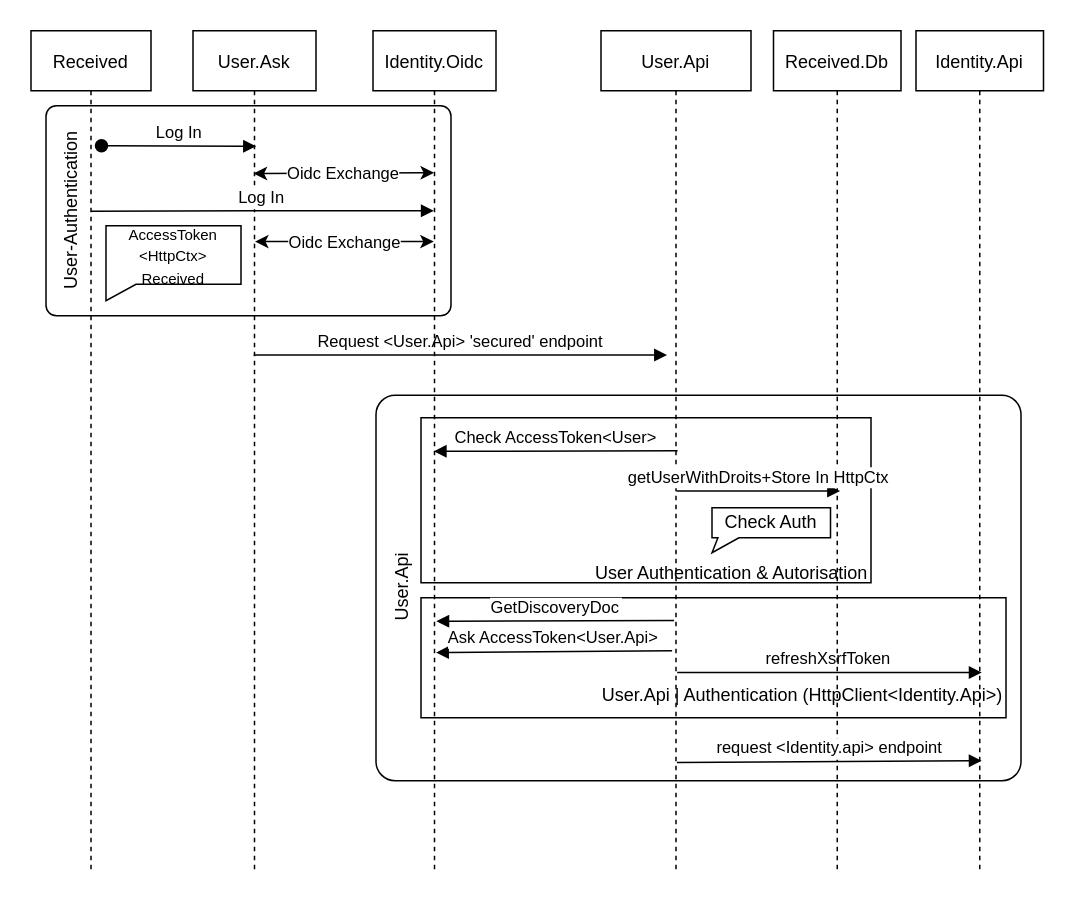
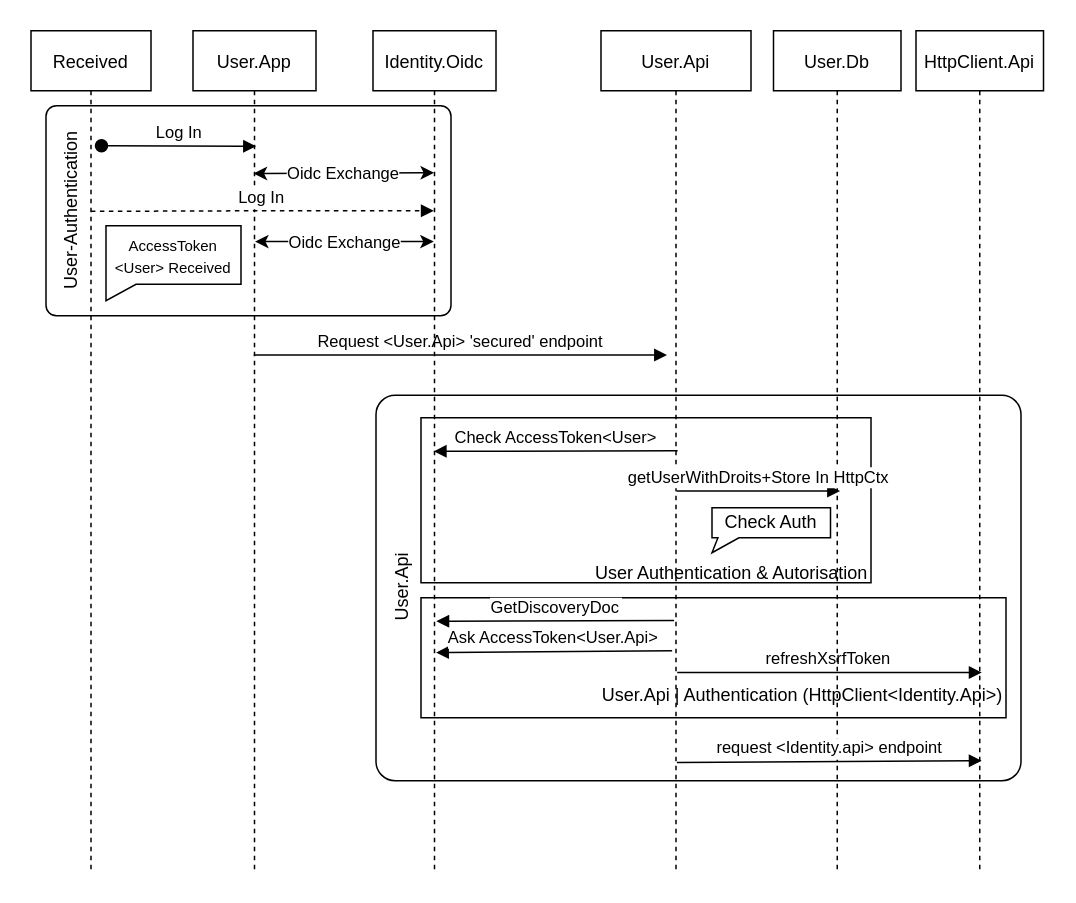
  <mxCell id="0" />
  <mxCell id="1" parent="0" />
  <mxCell id="2" value="&lt;p style=&quot;line-height: 0%;&quot;&gt;User-Authentication&lt;br&gt;&lt;/p&gt;" style="rounded=1;whiteSpace=wrap;html=1;align=center;verticalAlign=top;spacing=0;horizontal=0;arcSize=5;" parent="1" vertex="1"><mxGeometry x="30" y="70" width="270" height="140" as="geometry" /></mxCell>
  <mxCell id="3" value="&lt;p style=&quot;line-height: 0%;&quot;&gt;&lt;span style=&quot;background-color: initial;&quot;&gt;User.Api&lt;/span&gt;&lt;/p&gt;" style="rounded=1;whiteSpace=wrap;html=1;align=center;verticalAlign=top;spacing=0;horizontal=0;arcSize=5;" parent="1" vertex="1"><mxGeometry x="250" y="263" width="430" height="257" as="geometry" /></mxCell>
  <mxCell id="4" value="&lt;p style=&quot;line-height: 100%;&quot;&gt;&lt;br&gt;&lt;/p&gt;&lt;p style=&quot;line-height: 100%;&quot;&gt;&lt;br&gt;&lt;/p&gt;&lt;p style=&quot;line-height: 100%;&quot;&gt;&lt;br&gt;&lt;/p&gt;&lt;p style=&quot;line-height: 100%;&quot;&gt;&lt;br&gt;&lt;/p&gt;&lt;p style=&quot;line-height: 100%;&quot;&gt;User Authentication &amp;amp; Autorisation&lt;br&gt;&lt;/p&gt;" style="rounded=0;whiteSpace=wrap;html=1;align=right;" parent="1" vertex="1"><mxGeometry x="280" y="278" width="300" height="110" as="geometry" /></mxCell>
- <mxCell id="5" value="User.Ask" style="shape=umlLifeline;perimeter=lifelinePerimeter;container=1;collapsible=0;recursiveResize=0;rounded=0;shadow=0;strokeWidth=1;" parent="1" vertex="1"><mxGeometry x="128" y="20" width="82" height="560" as="geometry" /></mxCell>
- <mxCell id="6" value="Log In" style="verticalAlign=bottom;endArrow=block;shadow=0;strokeWidth=1;exitX=0.499;exitY=0.215;exitDx=0;exitDy=0;exitPerimeter=0;" parent="1" source="7" target="17" edge="1"><mxGeometry relative="1" as="geometry"><mxPoint x="65" y="140.05" as="sourcePoint" /><Array as="points"><mxPoint x="178" y="140" /></Array></mxGeometry></mxCell>
+ <mxCell id="5" value="User.App" style="shape=umlLifeline;perimeter=lifelinePerimeter;container=1;collapsible=0;recursiveResize=0;rounded=0;shadow=0;strokeWidth=1;" parent="1" vertex="1"><mxGeometry x="128" y="20" width="82" height="560" as="geometry" /></mxCell>
+ <mxCell id="6" value="Log In" style="verticalAlign=bottom;endArrow=block;shadow=0;strokeWidth=1;exitX=0.499;exitY=0.215;exitDx=0;exitDy=0;exitPerimeter=0;dashed=1;" parent="1" source="7" target="17" edge="1"><mxGeometry relative="1" as="geometry"><mxPoint x="65" y="140.05" as="sourcePoint" /><Array as="points"><mxPoint x="178" y="140" /></Array></mxGeometry></mxCell>
  <mxCell id="7" value="Received" style="shape=umlLifeline;perimeter=lifelinePerimeter;container=1;collapsible=0;recursiveResize=0;rounded=0;shadow=0;strokeWidth=1;" parent="1" vertex="1"><mxGeometry x="20" y="20" width="80" height="560" as="geometry" /></mxCell>
  <mxCell id="8" value="Oidc Exchange" style="endArrow=classic;startArrow=classic;html=1;rounded=0;exitX=0.493;exitY=0.17;exitDx=0;exitDy=0;exitPerimeter=0;entryX=0.496;entryY=0.169;entryDx=0;entryDy=0;entryPerimeter=0;" parent="1" source="5" target="17" edge="1"><mxGeometry width="50" height="50" relative="1" as="geometry"><mxPoint x="174.67" y="114.325" as="sourcePoint" /><mxPoint x="294.67" y="115.64" as="targetPoint" /></mxGeometry></mxCell>
- <mxCell id="9" value="&lt;font style=&quot;font-size: 10px;&quot;&gt;AccessToken&lt;br&gt;&amp;lt;HttpCtx&amp;gt; Received&lt;/font&gt;" style="shape=callout;whiteSpace=wrap;html=1;perimeter=calloutPerimeter;size=11;position=0;position2=0;base=20;" parent="1" vertex="1"><mxGeometry x="70" y="150" width="90" height="50" as="geometry" /></mxCell>
+ <mxCell id="9" value="&lt;font style=&quot;font-size: 10px;&quot;&gt;AccessToken&lt;br&gt;&amp;lt;User&amp;gt; Received&lt;/font&gt;" style="shape=callout;whiteSpace=wrap;html=1;perimeter=calloutPerimeter;size=11;position=0;position2=0;base=20;" parent="1" vertex="1"><mxGeometry x="70" y="150" width="90" height="50" as="geometry" /></mxCell>
  <mxCell id="10" value="Log In" style="verticalAlign=bottom;startArrow=oval;endArrow=block;startSize=8;shadow=0;strokeWidth=1;exitX=1.2;exitY=0.06;exitDx=0;exitDy=0;exitPerimeter=0;" parent="1" edge="1"><mxGeometry relative="1" as="geometry"><mxPoint x="67" y="96.6" as="sourcePoint" /><mxPoint x="170" y="97" as="targetPoint" /></mxGeometry></mxCell>
  <mxCell id="11" value="Request &lt;User.Api&gt; 'secured' endpoint" style="verticalAlign=bottom;endArrow=block;shadow=0;strokeWidth=1;entryX=0.44;entryY=0.386;entryDx=0;entryDy=0;entryPerimeter=0;" parent="1" source="5" edge="1" target="18"><mxGeometry relative="1" as="geometry"><mxPoint x="81.33" y="151.37" as="sourcePoint" /><mxPoint x="412.5" y="235.28" as="targetPoint" /><Array as="points" /></mxGeometry></mxCell>
  <mxCell id="12" value="Check AccessToken&lt;User&gt;" style="verticalAlign=bottom;endArrow=block;shadow=0;strokeWidth=1;exitX=0.511;exitY=0.45;exitDx=0;exitDy=0;exitPerimeter=0;" parent="1" edge="1"><mxGeometry relative="1" as="geometry"><mxPoint x="451.1" y="300" as="sourcePoint" /><mxPoint x="288.5" y="300.4" as="targetPoint" /><Array as="points" /></mxGeometry></mxCell>
  <mxCell id="13" value="Oidc Exchange" style="endArrow=classic;startArrow=classic;html=1;rounded=0;exitX=0.504;exitY=0.251;exitDx=0;exitDy=0;exitPerimeter=0;" parent="1" source="5" target="17" edge="1"><mxGeometry width="50" height="50" relative="1" as="geometry"><mxPoint x="174.67" y="160.325" as="sourcePoint" /><mxPoint x="294.67" y="161.64" as="targetPoint" /></mxGeometry></mxCell>
  <mxCell id="14" value="&lt;p style=&quot;line-height: 100%;&quot;&gt;&lt;br&gt;&lt;/p&gt;&lt;p style=&quot;line-height: 100%;&quot;&gt;&lt;br&gt;&lt;/p&gt;&lt;p style=&quot;line-height: 100%;&quot;&gt;&lt;span style=&quot;background-color: initial;&quot;&gt;User.Api | Authentication (HttpClient&amp;lt;Identity.Api&amp;gt;)&lt;/span&gt;&lt;br&gt;&lt;/p&gt;" style="rounded=0;whiteSpace=wrap;html=1;align=right;" parent="1" vertex="1"><mxGeometry x="280" y="398" width="390" height="80" as="geometry" /></mxCell>
  <mxCell id="15" value="GetDiscoveryDoc" style="verticalAlign=bottom;endArrow=block;shadow=0;strokeWidth=1;exitX=0.487;exitY=0.652;exitDx=0;exitDy=0;exitPerimeter=0;entryX=0.515;entryY=0.653;entryDx=0;entryDy=0;entryPerimeter=0;" parent="1" edge="1"><mxGeometry relative="1" as="geometry"><mxPoint x="448.7" y="413.12" as="sourcePoint" /><mxPoint x="290.23" y="413.68" as="targetPoint" /><Array as="points" /></mxGeometry></mxCell>
  <mxCell id="16" value="refreshXsrfToken" style="verticalAlign=bottom;endArrow=block;shadow=0;strokeWidth=1;exitX=0.508;exitY=0.714;exitDx=0;exitDy=0;exitPerimeter=0;entryX=0.515;entryY=0.714;entryDx=0;entryDy=0;entryPerimeter=0;" parent="1" edge="1"><mxGeometry relative="1" as="geometry"><mxPoint x="450.8" y="447.84" as="sourcePoint" /><mxPoint x="653.775" y="447.84" as="targetPoint" /><Array as="points" /></mxGeometry></mxCell>
  <mxCell id="17" value="Identity.Oidc" style="shape=umlLifeline;perimeter=lifelinePerimeter;container=1;collapsible=0;recursiveResize=0;rounded=0;shadow=0;strokeWidth=1;" parent="1" vertex="1"><mxGeometry x="248" y="20" width="82" height="560" as="geometry" /></mxCell>
  <mxCell id="18" value="User.Api" style="shape=umlLifeline;perimeter=lifelinePerimeter;container=1;collapsible=0;recursiveResize=0;rounded=0;shadow=0;strokeWidth=1;" parent="1" vertex="1"><mxGeometry x="400" y="20" width="100" height="560" as="geometry" /></mxCell>
  <mxCell id="19" value="Check Auth" style="shape=callout;whiteSpace=wrap;html=1;perimeter=calloutPerimeter;size=10;position=0.05;position2=0;base=14;" parent="18" vertex="1"><mxGeometry x="74" y="318" width="79" height="30" as="geometry" /></mxCell>
- <mxCell id="20" value="Received.Db" style="shape=umlLifeline;perimeter=lifelinePerimeter;container=1;collapsible=0;recursiveResize=0;rounded=0;shadow=0;strokeWidth=1;" parent="1" vertex="1"><mxGeometry x="515" y="20" width="85" height="560" as="geometry" /></mxCell>
+ <mxCell id="20" value="User.Db" style="shape=umlLifeline;perimeter=lifelinePerimeter;container=1;collapsible=0;recursiveResize=0;rounded=0;shadow=0;strokeWidth=1;" parent="1" vertex="1"><mxGeometry x="515" y="20" width="85" height="560" as="geometry" /></mxCell>
  <mxCell id="21" value="getUserWithDroits+Store In HttpCtx" style="verticalAlign=bottom;endArrow=block;shadow=0;strokeWidth=1;exitX=0.503;exitY=0.498;exitDx=0;exitDy=0;exitPerimeter=0;entryX=0.522;entryY=0.498;entryDx=0;entryDy=0;entryPerimeter=0;" parent="1" edge="1"><mxGeometry relative="1" as="geometry"><mxPoint x="450.3" y="326.88" as="sourcePoint" /><mxPoint x="559.37" y="326.88" as="targetPoint" /><Array as="points" /></mxGeometry></mxCell>
  <mxCell id="22" value="Ask AccessToken&lt;User.Api&gt;" style="verticalAlign=bottom;endArrow=block;shadow=0;strokeWidth=1;exitX=0.474;exitY=0.688;exitDx=0;exitDy=0;exitPerimeter=0;entryX=0.515;entryY=0.653;entryDx=0;entryDy=0;entryPerimeter=0;" parent="1" edge="1"><mxGeometry relative="1" as="geometry"><mxPoint x="447.4" y="433.28" as="sourcePoint" /><mxPoint x="290" y="434.56" as="targetPoint" /><Array as="points" /></mxGeometry></mxCell>
- <mxCell id="23" value="Identity.Api" style="shape=umlLifeline;perimeter=lifelinePerimeter;container=1;collapsible=0;recursiveResize=0;rounded=0;shadow=0;strokeWidth=1;" parent="1" vertex="1"><mxGeometry x="610" y="20" width="85" height="560" as="geometry" /></mxCell>
+ <mxCell id="23" value="HttpClient.Api" style="shape=umlLifeline;perimeter=lifelinePerimeter;container=1;collapsible=0;recursiveResize=0;rounded=0;shadow=0;strokeWidth=1;" parent="1" vertex="1"><mxGeometry x="610" y="20" width="85" height="560" as="geometry" /></mxCell>
  <mxCell id="24" value="request &lt;Identity.api&gt; endpoint" style="verticalAlign=bottom;endArrow=block;shadow=0;strokeWidth=1;exitX=0.506;exitY=0.821;exitDx=0;exitDy=0;exitPerimeter=0;entryX=0.515;entryY=0.819;entryDx=0;entryDy=0;entryPerimeter=0;" parent="1" edge="1"><mxGeometry relative="1" as="geometry"><mxPoint x="450.6" y="507.76" as="sourcePoint" /><mxPoint x="653.775" y="506.64" as="targetPoint" /><Array as="points" /></mxGeometry></mxCell>
